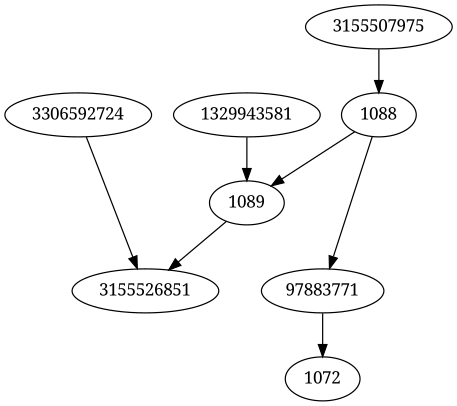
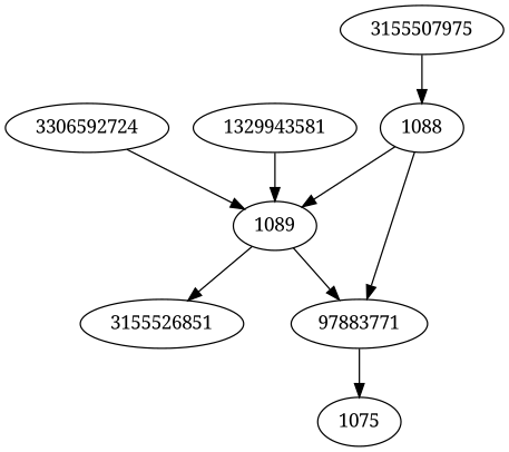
  strict digraph {
    fontname="Noto Serif"
    node [fontname="Noto Serif"]
    edge [fontname="Noto Serif"]
    1088
    1089
    97883771
    3155526851
-   1075 [label=1072]
+   1075
    3155507975
    3306592724
    n8 [label=1329943581]
    1088 -> 1089
    1088 -> 97883771
+   1089 -> 97883771
    1089 -> 3155526851
    97883771 -> 1075
    3155507975 -> 1088
-   3306592724 -> 3155526851
+   3306592724 -> 1089
    n8 -> 1089
  }
